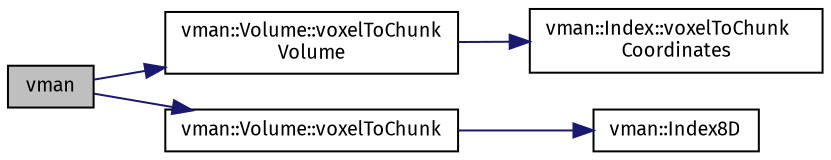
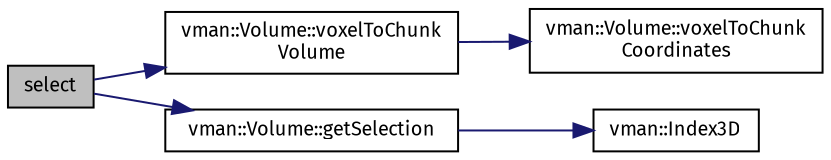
  digraph {
    fontname="Fira Sans"
    rankdir=LR
    node [color=black fontname="Fira Sans" fontsize=10 shape=record]
    edge [color=midnightblue fontname="Fira Sans" fontsize=10 labelfontname=Helvetica labelfontsize=10 style=solid]
-   n1 [fillcolor=grey75 fontcolor=black height=0.2 label=vman style=filled width=0.4]
+   n1 [fillcolor=grey75 fontcolor=black height=0.2 label=select style=filled width=0.4]
    n2 [height=0.2 label="vman::Volume::voxelToChunk\lVolume" width=0.4]
-   n3 [height=0.2 label="vman::Volume::voxelToChunk" width=0.4]
-   n4 [height=0.2 label="vman::Index::voxelToChunk\lCoordinates" width=0.4]
-   n5 [height=0.2 label="vman::Index8D" width=0.4]
+   n3 [height=0.2 label="vman::Volume::getSelection" width=0.4]
+   n4 [height=0.2 label="vman::Volume::voxelToChunk\lCoordinates" width=0.4]
+   n5 [height=0.2 label="vman::Index3D" width=0.4]
    n1 -> n2
    n1 -> n3
    n2 -> n4
    n3 -> n5
  }
